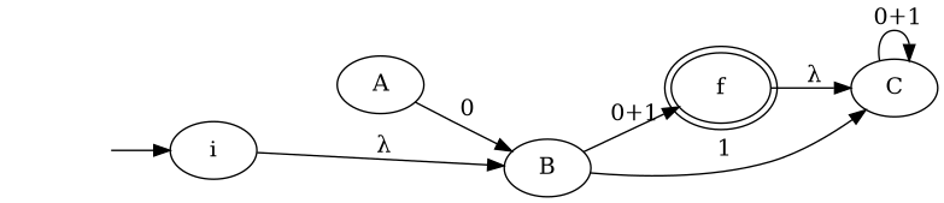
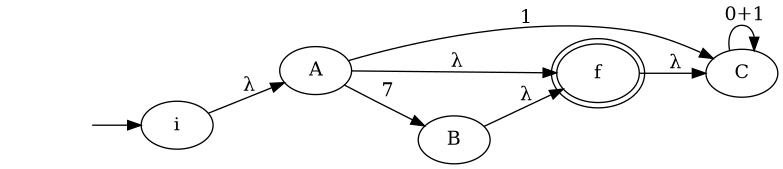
  digraph {
    rankdir=LR
    _nil0 [style=invis]
    i
    A
    B
    C
    f [peripheries=2]
    _nil0 -> i
-   i -> B [label=" λ"]
-   A -> B [label=" 0"]
-   B -> C [label=" 1"]
-   B -> f [label=" 0+1"]
+   i -> A [label=" λ"]
+   A -> B [label=" 7"]
+   A -> C [label=" 1"]
+   A -> f [label=" λ"]
+   B -> f [label=" λ"]
    C -> C [label=" 0+1"]
    f -> C [label=" λ"]
  }
